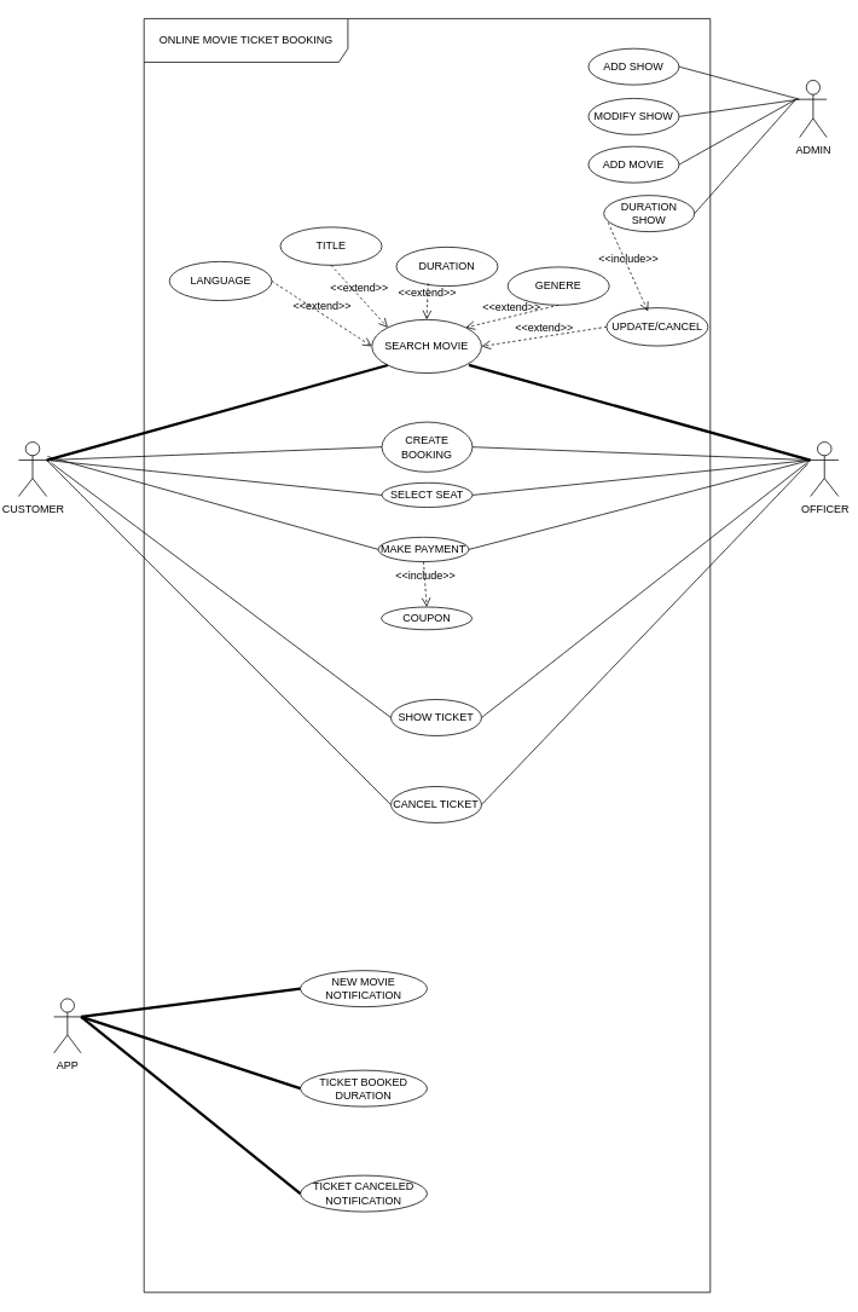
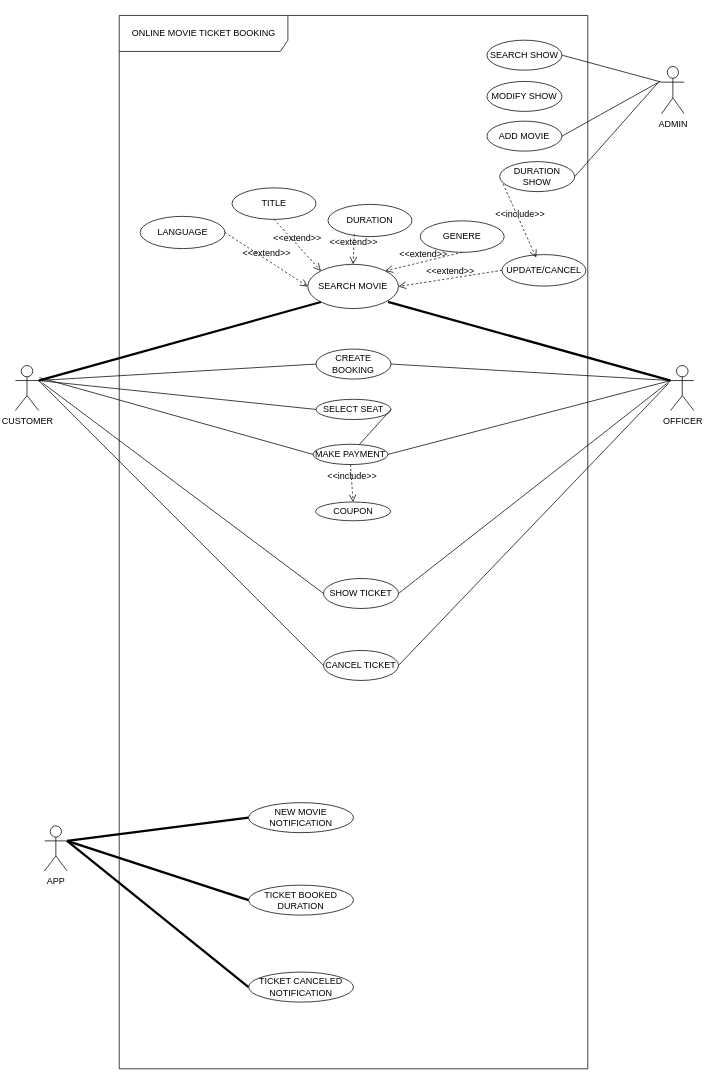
  <mxCell id="0" />
  <mxCell id="1" parent="0" />
  <mxCell id="2" value="CUSTOMER" style="shape=umlActor;verticalLabelPosition=bottom;verticalAlign=top;html=1;" parent="1" vertex="1"><mxGeometry x="20" y="487" width="31" height="60" as="geometry" /></mxCell>
  <mxCell id="3" value="OFFICER" style="shape=umlActor;verticalLabelPosition=bottom;verticalAlign=top;html=1;" parent="1" vertex="1"><mxGeometry x="894" y="487" width="31" height="60" as="geometry" /></mxCell>
  <mxCell id="4" value="LANGUAGE" style="ellipse;whiteSpace=wrap;html=1;" parent="1" vertex="1"><mxGeometry x="186.5" y="288" width="113" height="43" as="geometry" /></mxCell>
  <mxCell id="5" value="GENERE" style="ellipse;whiteSpace=wrap;html=1;" parent="1" vertex="1"><mxGeometry x="560" y="294" width="112" height="42" as="geometry" /></mxCell>
  <mxCell id="6" value="UPDATE/CANCEL" style="ellipse;whiteSpace=wrap;html=1;" parent="1" vertex="1"><mxGeometry x="669" y="339" width="112" height="42" as="geometry" /></mxCell>
  <mxCell id="7" value="TITLE" style="ellipse;whiteSpace=wrap;html=1;" parent="1" vertex="1"><mxGeometry x="309" y="250" width="112" height="42" as="geometry" /></mxCell>
  <mxCell id="8" value="DURATION" style="ellipse;whiteSpace=wrap;html=1;" parent="1" vertex="1"><mxGeometry x="437" y="272" width="112" height="43" as="geometry" /></mxCell>
  <mxCell id="9" value="ONLINE MOVIE TICKET BOOKING" style="shape=umlFrame;whiteSpace=wrap;html=1;pointerEvents=0;width=225;height=48;" parent="1" vertex="1"><mxGeometry x="158.5" y="20" width="625" height="1405" as="geometry" /></mxCell>
  <mxCell id="10" style="edgeStyle=none;curved=1;rounded=0;orthogonalLoop=1;jettySize=auto;html=1;exitX=1;exitY=0.5;exitDx=0;exitDy=0;fontSize=12;startSize=8;endSize=8;" parent="1" source="5" target="5" edge="1"><mxGeometry relative="1" as="geometry" /></mxCell>
  <mxCell id="11" style="edgeStyle=none;curved=1;rounded=0;orthogonalLoop=1;jettySize=auto;html=1;exitX=1;exitY=0.5;exitDx=0;exitDy=0;fontSize=12;startSize=8;endSize=8;" parent="1" source="5" target="5" edge="1"><mxGeometry relative="1" as="geometry" /></mxCell>
  <mxCell id="12" value="SEARCH MOVIE" style="ellipse;html=1;whiteSpace=wrap;" parent="1" vertex="1"><mxGeometry x="410" y="352" width="121" height="59" as="geometry" /></mxCell>
  <mxCell id="13" value="" style="endArrow=none;startArrow=none;endFill=0;startFill=0;endSize=8;html=1;verticalAlign=bottom;labelBackgroundColor=none;strokeWidth=3;rounded=0;fontSize=12;curved=1;entryX=1;entryY=0.333;entryDx=0;entryDy=0;entryPerimeter=0;exitX=0;exitY=1;exitDx=0;exitDy=0;" edge="1" parent="1" source="12" target="2"><mxGeometry width="160" relative="1" as="geometry"><mxPoint x="360" y="539" as="sourcePoint" /><mxPoint x="520" y="539" as="targetPoint" /></mxGeometry></mxCell>
  <mxCell id="14" value="" style="endArrow=none;startArrow=none;endFill=0;startFill=0;endSize=8;html=1;verticalAlign=bottom;labelBackgroundColor=none;strokeWidth=3;rounded=0;fontSize=12;curved=1;exitX=0;exitY=0.333;exitDx=0;exitDy=0;exitPerimeter=0;" edge="1" parent="1" source="3"><mxGeometry width="160" relative="1" as="geometry"><mxPoint x="357" y="402" as="sourcePoint" /><mxPoint x="517" y="402" as="targetPoint" /></mxGeometry></mxCell>
  <mxCell id="15" value="ADMIN" style="shape=umlActor;verticalLabelPosition=bottom;verticalAlign=top;html=1;" vertex="1" parent="1"><mxGeometry x="882" y="88" width="30" height="63" as="geometry" /></mxCell>
- <mxCell id="16" value="ADD SHOW" style="ellipse;whiteSpace=wrap;html=1;align=center;" vertex="1" parent="1"><mxGeometry x="649" y="53" width="100" height="40" as="geometry" /></mxCell>
+ <mxCell id="16" value="SEARCH SHOW" style="ellipse;whiteSpace=wrap;html=1;align=center;" vertex="1" parent="1"><mxGeometry x="649" y="53" width="100" height="40" as="geometry" /></mxCell>
  <mxCell id="17" value="DURATION SHOW" style="ellipse;whiteSpace=wrap;html=1;align=center;" vertex="1" parent="1"><mxGeometry x="666" y="215" width="100" height="40" as="geometry" /></mxCell>
  <mxCell id="18" value="ADD MOVIE" style="ellipse;whiteSpace=wrap;html=1;align=center;" vertex="1" parent="1"><mxGeometry x="649" y="161" width="100" height="40" as="geometry" /></mxCell>
  <mxCell id="19" value="MODIFY SHOW" style="ellipse;whiteSpace=wrap;html=1;align=center;" vertex="1" parent="1"><mxGeometry x="649" y="108" width="100" height="40" as="geometry" /></mxCell>
  <mxCell id="20" value="" style="endArrow=none;html=1;rounded=0;fontSize=12;startSize=8;endSize=8;curved=1;exitX=1;exitY=0.5;exitDx=0;exitDy=0;entryX=0;entryY=0.333;entryDx=0;entryDy=0;entryPerimeter=0;" edge="1" parent="1" source="16" target="15"><mxGeometry relative="1" as="geometry"><mxPoint x="487" y="500" as="sourcePoint" /><mxPoint x="647" y="500" as="targetPoint" /></mxGeometry></mxCell>
  <mxCell id="21" value="" style="endArrow=none;html=1;rounded=0;fontSize=12;startSize=8;endSize=8;curved=1;exitX=1;exitY=0.5;exitDx=0;exitDy=0;" edge="1" parent="1" source="17"><mxGeometry relative="1" as="geometry"><mxPoint x="487" y="500" as="sourcePoint" /><mxPoint x="877" y="110" as="targetPoint" /></mxGeometry></mxCell>
  <mxCell id="22" value="" style="endArrow=none;html=1;rounded=0;fontSize=12;startSize=8;endSize=8;curved=1;exitX=1;exitY=0.5;exitDx=0;exitDy=0;" edge="1" parent="1" source="18"><mxGeometry relative="1" as="geometry"><mxPoint x="730" y="238" as="sourcePoint" /><mxPoint x="880" y="108" as="targetPoint" /></mxGeometry></mxCell>
- <mxCell id="23" value="" style="endArrow=none;html=1;rounded=0;fontSize=12;startSize=8;endSize=8;curved=1;exitX=1;exitY=0.5;exitDx=0;exitDy=0;entryX=0;entryY=0.333;entryDx=0;entryDy=0;entryPerimeter=0;" edge="1" parent="1" source="19" target="15"><mxGeometry relative="1" as="geometry"><mxPoint x="487" y="500" as="sourcePoint" /><mxPoint x="647" y="500" as="targetPoint" /></mxGeometry></mxCell>
  <mxCell id="24" value="&amp;lt;&amp;lt;include&amp;gt;&amp;gt;" style="html=1;verticalAlign=bottom;labelBackgroundColor=none;endArrow=open;endFill=0;dashed=1;rounded=0;fontSize=12;startSize=8;endSize=8;curved=1;exitX=0.047;exitY=0.75;exitDx=0;exitDy=0;exitPerimeter=0;entryX=0.408;entryY=0.095;entryDx=0;entryDy=0;entryPerimeter=0;" edge="1" parent="1" source="17" target="6"><mxGeometry width="160" relative="1" as="geometry"><mxPoint x="664" y="288" as="sourcePoint" /><mxPoint x="824" y="288" as="targetPoint" /></mxGeometry></mxCell>
  <mxCell id="25" value="&amp;lt;&amp;lt;extend&amp;gt;&amp;gt;" style="html=1;verticalAlign=bottom;labelBackgroundColor=none;endArrow=open;endFill=0;dashed=1;rounded=0;fontSize=12;startSize=8;endSize=8;curved=1;exitX=1;exitY=0.5;exitDx=0;exitDy=0;entryX=0;entryY=0.5;entryDx=0;entryDy=0;" edge="1" parent="1" source="4" target="12"><mxGeometry width="160" relative="1" as="geometry"><mxPoint x="515" y="502" as="sourcePoint" /><mxPoint x="675" y="502" as="targetPoint" /></mxGeometry></mxCell>
  <mxCell id="26" value="&amp;lt;&amp;lt;extend&amp;gt;&amp;gt;" style="html=1;verticalAlign=bottom;labelBackgroundColor=none;endArrow=open;endFill=0;dashed=1;rounded=0;fontSize=12;startSize=8;endSize=8;curved=1;exitX=0;exitY=0.5;exitDx=0;exitDy=0;entryX=1;entryY=0.5;entryDx=0;entryDy=0;" edge="1" parent="1" source="6" target="12"><mxGeometry width="160" relative="1" as="geometry"><mxPoint x="515" y="502" as="sourcePoint" /><mxPoint x="675" y="502" as="targetPoint" /></mxGeometry></mxCell>
  <mxCell id="27" value="&amp;lt;&amp;lt;extend&amp;gt;&amp;gt;" style="html=1;verticalAlign=bottom;labelBackgroundColor=none;endArrow=open;endFill=0;dashed=1;rounded=0;fontSize=12;startSize=8;endSize=8;curved=1;exitX=0.5;exitY=1;exitDx=0;exitDy=0;entryX=1;entryY=0;entryDx=0;entryDy=0;" edge="1" parent="1" source="5" target="12"><mxGeometry width="160" relative="1" as="geometry"><mxPoint x="515" y="502" as="sourcePoint" /><mxPoint x="675" y="502" as="targetPoint" /></mxGeometry></mxCell>
  <mxCell id="28" value="&amp;lt;&amp;lt;extend&amp;gt;&amp;gt;" style="html=1;verticalAlign=bottom;labelBackgroundColor=none;endArrow=open;endFill=0;dashed=1;rounded=0;fontSize=12;startSize=8;endSize=8;curved=1;exitX=0.313;exitY=0.93;exitDx=0;exitDy=0;exitPerimeter=0;entryX=0.5;entryY=0;entryDx=0;entryDy=0;" edge="1" parent="1" source="8" target="12"><mxGeometry width="160" relative="1" as="geometry"><mxPoint x="515" y="502" as="sourcePoint" /><mxPoint x="675" y="502" as="targetPoint" /></mxGeometry></mxCell>
  <mxCell id="29" value="&amp;lt;&amp;lt;extend&amp;gt;&amp;gt;" style="html=1;verticalAlign=bottom;labelBackgroundColor=none;endArrow=open;endFill=0;dashed=1;rounded=0;fontSize=12;startSize=8;endSize=8;curved=1;exitX=0.5;exitY=1;exitDx=0;exitDy=0;entryX=0;entryY=0;entryDx=0;entryDy=0;" edge="1" parent="1" source="7" target="12"><mxGeometry width="160" relative="1" as="geometry"><mxPoint x="515" y="502" as="sourcePoint" /><mxPoint x="675" y="502" as="targetPoint" /></mxGeometry></mxCell>
- <mxCell id="30" value="CREATE BOOKING" style="ellipse;whiteSpace=wrap;html=1;align=center;" vertex="1" parent="1"><mxGeometry x="421" y="465" width="100" height="55" as="geometry" /></mxCell>
+ <mxCell id="30" value="CREATE BOOKING" style="ellipse;whiteSpace=wrap;html=1;align=center;" vertex="1" parent="1"><mxGeometry x="421" y="465" width="100" height="40" as="geometry" /></mxCell>
  <mxCell id="31" value="SELECT SEAT" style="ellipse;whiteSpace=wrap;html=1;align=center;" vertex="1" parent="1"><mxGeometry x="421" y="532" width="100" height="27" as="geometry" /></mxCell>
  <mxCell id="32" value="MAKE PAYMENT" style="ellipse;whiteSpace=wrap;html=1;align=center;" vertex="1" parent="1"><mxGeometry x="417" y="592" width="100" height="27" as="geometry" /></mxCell>
  <mxCell id="33" style="edgeStyle=none;curved=1;rounded=0;orthogonalLoop=1;jettySize=auto;html=1;exitX=0.5;exitY=1;exitDx=0;exitDy=0;fontSize=12;startSize=8;endSize=8;" edge="1" parent="1" source="32" target="32"><mxGeometry relative="1" as="geometry" /></mxCell>
  <mxCell id="34" value="" style="endArrow=none;html=1;rounded=0;fontSize=12;startSize=8;endSize=8;curved=1;exitX=1;exitY=0.5;exitDx=0;exitDy=0;entryX=0;entryY=0.333;entryDx=0;entryDy=0;entryPerimeter=0;" edge="1" parent="1" source="30" target="3"><mxGeometry relative="1" as="geometry"><mxPoint x="515" y="502" as="sourcePoint" /><mxPoint x="675" y="502" as="targetPoint" /></mxGeometry></mxCell>
  <mxCell id="35" value="" style="endArrow=none;html=1;rounded=0;fontSize=12;startSize=8;endSize=8;curved=1;exitX=1;exitY=0.333;exitDx=0;exitDy=0;exitPerimeter=0;entryX=0;entryY=0.5;entryDx=0;entryDy=0;" edge="1" parent="1" source="2" target="31"><mxGeometry relative="1" as="geometry"><mxPoint x="224" y="562" as="sourcePoint" /><mxPoint x="384" y="562" as="targetPoint" /></mxGeometry></mxCell>
- <mxCell id="36" value="" style="endArrow=none;html=1;rounded=0;fontSize=12;startSize=8;endSize=8;curved=1;entryX=0;entryY=0.333;entryDx=0;entryDy=0;entryPerimeter=0;exitX=1;exitY=0.5;exitDx=0;exitDy=0;" edge="1" parent="1" source="31" target="3"><mxGeometry relative="1" as="geometry"><mxPoint x="611" y="562" as="sourcePoint" /><mxPoint x="771" y="562" as="targetPoint" /></mxGeometry></mxCell>
+ <mxCell id="36" value="" style="endArrow=none;html=1;rounded=0;fontSize=12;startSize=8;endSize=8;curved=1;exitX=1;exitY=0.5;exitDx=0;exitDy=0;" edge="1" parent="1" source="31" target="32"><mxGeometry relative="1" as="geometry"><mxPoint x="611" y="562" as="sourcePoint" /><mxPoint x="771" y="562" as="targetPoint" /></mxGeometry></mxCell>
  <mxCell id="37" value="" style="endArrow=none;html=1;rounded=0;fontSize=12;startSize=8;endSize=8;curved=1;exitX=1;exitY=0.333;exitDx=0;exitDy=0;exitPerimeter=0;entryX=0;entryY=0.5;entryDx=0;entryDy=0;" edge="1" parent="1" source="2" target="30"><mxGeometry relative="1" as="geometry"><mxPoint x="139.5" y="538" as="sourcePoint" /><mxPoint x="299.5" y="538" as="targetPoint" /></mxGeometry></mxCell>
  <mxCell id="38" value="" style="endArrow=none;html=1;rounded=0;fontSize=12;startSize=8;endSize=8;curved=1;entryX=0;entryY=0.5;entryDx=0;entryDy=0;" edge="1" parent="1" target="32"><mxGeometry relative="1" as="geometry"><mxPoint x="52" y="503" as="sourcePoint" /><mxPoint x="380" y="683" as="targetPoint" /></mxGeometry></mxCell>
  <mxCell id="39" value="" style="endArrow=none;html=1;rounded=0;fontSize=12;startSize=8;endSize=8;curved=1;entryX=0;entryY=0.333;entryDx=0;entryDy=0;entryPerimeter=0;exitX=1;exitY=0.5;exitDx=0;exitDy=0;" edge="1" parent="1" source="32" target="3"><mxGeometry relative="1" as="geometry"><mxPoint x="549" y="632" as="sourcePoint" /><mxPoint x="709" y="632" as="targetPoint" /></mxGeometry></mxCell>
  <mxCell id="40" value="COUPON" style="ellipse;whiteSpace=wrap;html=1;align=center;" vertex="1" parent="1"><mxGeometry x="420.5" y="669" width="100" height="25" as="geometry" /></mxCell>
  <mxCell id="41" style="edgeStyle=none;curved=1;rounded=0;orthogonalLoop=1;jettySize=auto;html=1;exitX=0.5;exitY=1;exitDx=0;exitDy=0;fontSize=12;startSize=8;endSize=8;" edge="1" parent="1" source="40" target="40"><mxGeometry relative="1" as="geometry" /></mxCell>
  <mxCell id="42" value="&amp;lt;&amp;lt;include&amp;gt;&amp;gt;" style="html=1;verticalAlign=bottom;labelBackgroundColor=none;endArrow=open;endFill=0;dashed=1;rounded=0;fontSize=12;startSize=8;endSize=8;curved=1;exitX=0.5;exitY=1;exitDx=0;exitDy=0;entryX=0.5;entryY=0;entryDx=0;entryDy=0;" edge="1" parent="1" source="32" target="40"><mxGeometry width="160" relative="1" as="geometry"><mxPoint x="417" y="649" as="sourcePoint" /><mxPoint x="577" y="649" as="targetPoint" /><Array as="points" /></mxGeometry></mxCell>
  <mxCell id="43" value="SHOW TICKET" style="ellipse;whiteSpace=wrap;html=1;align=center;" vertex="1" parent="1"><mxGeometry x="431" y="771" width="100" height="40" as="geometry" /></mxCell>
  <mxCell id="44" value="CANCEL TICKET" style="ellipse;whiteSpace=wrap;html=1;align=center;" vertex="1" parent="1"><mxGeometry x="431" y="867" width="100" height="40" as="geometry" /></mxCell>
  <mxCell id="45" value="" style="endArrow=none;html=1;rounded=0;fontSize=12;startSize=8;endSize=8;curved=1;entryX=0;entryY=0.333;entryDx=0;entryDy=0;entryPerimeter=0;exitX=1;exitY=0.5;exitDx=0;exitDy=0;" edge="1" parent="1" source="43" target="3"><mxGeometry relative="1" as="geometry"><mxPoint x="573" y="779" as="sourcePoint" /><mxPoint x="733" y="779" as="targetPoint" /></mxGeometry></mxCell>
  <mxCell id="46" value="" style="endArrow=none;html=1;rounded=0;fontSize=12;startSize=8;endSize=8;curved=1;entryX=0;entryY=0.5;entryDx=0;entryDy=0;" edge="1" parent="1" target="43"><mxGeometry relative="1" as="geometry"><mxPoint x="56" y="510" as="sourcePoint" /><mxPoint x="376" y="502" as="targetPoint" /></mxGeometry></mxCell>
  <mxCell id="47" value="" style="endArrow=none;html=1;rounded=0;fontSize=12;startSize=8;endSize=8;curved=1;entryX=0;entryY=0.5;entryDx=0;entryDy=0;exitX=1;exitY=0.333;exitDx=0;exitDy=0;exitPerimeter=0;" edge="1" parent="1" source="2" target="44"><mxGeometry relative="1" as="geometry"><mxPoint x="205" y="858" as="sourcePoint" /><mxPoint x="365" y="858" as="targetPoint" /></mxGeometry></mxCell>
  <mxCell id="48" value="" style="endArrow=none;html=1;rounded=0;fontSize=12;startSize=8;endSize=8;curved=1;exitX=1;exitY=0.5;exitDx=0;exitDy=0;" edge="1" parent="1" source="44"><mxGeometry relative="1" as="geometry"><mxPoint x="588" y="855" as="sourcePoint" /><mxPoint x="891" y="511" as="targetPoint" /></mxGeometry></mxCell>
  <mxCell id="49" value="APP" style="shape=umlActor;verticalLabelPosition=bottom;verticalAlign=top;html=1;" vertex="1" parent="1"><mxGeometry x="59" y="1101" width="30" height="60" as="geometry" /></mxCell>
  <mxCell id="50" value="TICKET BOOKED DURATION" style="ellipse;whiteSpace=wrap;html=1;align=center;" vertex="1" parent="1"><mxGeometry x="331" y="1180" width="140" height="40" as="geometry" /></mxCell>
  <mxCell id="51" value="TICKET CANCELED NOTIFICATION" style="ellipse;whiteSpace=wrap;html=1;align=center;" vertex="1" parent="1"><mxGeometry x="331" y="1296" width="140" height="40" as="geometry" /></mxCell>
  <mxCell id="52" value="NEW MOVIE NOTIFICATION" style="ellipse;whiteSpace=wrap;html=1;align=center;" vertex="1" parent="1"><mxGeometry x="331" y="1070" width="140" height="40" as="geometry" /></mxCell>
  <mxCell id="53" value="" style="endArrow=none;startArrow=none;endFill=0;startFill=0;endSize=8;html=1;verticalAlign=bottom;labelBackgroundColor=none;strokeWidth=3;rounded=0;fontSize=12;curved=1;exitX=1;exitY=0.333;exitDx=0;exitDy=0;exitPerimeter=0;entryX=0;entryY=0.5;entryDx=0;entryDy=0;" edge="1" parent="1" source="49" target="52"><mxGeometry width="160" relative="1" as="geometry"><mxPoint x="240" y="1260" as="sourcePoint" /><mxPoint x="400" y="1260" as="targetPoint" /></mxGeometry></mxCell>
  <mxCell id="54" value="" style="endArrow=none;startArrow=none;endFill=0;startFill=0;endSize=8;html=1;verticalAlign=bottom;labelBackgroundColor=none;strokeWidth=3;rounded=0;fontSize=12;curved=1;exitX=1;exitY=0.333;exitDx=0;exitDy=0;exitPerimeter=0;entryX=0;entryY=0.5;entryDx=0;entryDy=0;" edge="1" parent="1" source="49" target="50"><mxGeometry width="160" relative="1" as="geometry"><mxPoint x="240" y="1260" as="sourcePoint" /><mxPoint x="400" y="1260" as="targetPoint" /></mxGeometry></mxCell>
  <mxCell id="55" value="" style="endArrow=none;startArrow=none;endFill=0;startFill=0;endSize=8;html=1;verticalAlign=bottom;labelBackgroundColor=none;strokeWidth=3;rounded=0;fontSize=12;curved=1;exitX=1;exitY=0.333;exitDx=0;exitDy=0;exitPerimeter=0;entryX=0;entryY=0.5;entryDx=0;entryDy=0;" edge="1" parent="1" source="49" target="51"><mxGeometry width="160" relative="1" as="geometry"><mxPoint x="240" y="1260" as="sourcePoint" /><mxPoint x="400" y="1260" as="targetPoint" /></mxGeometry></mxCell>
